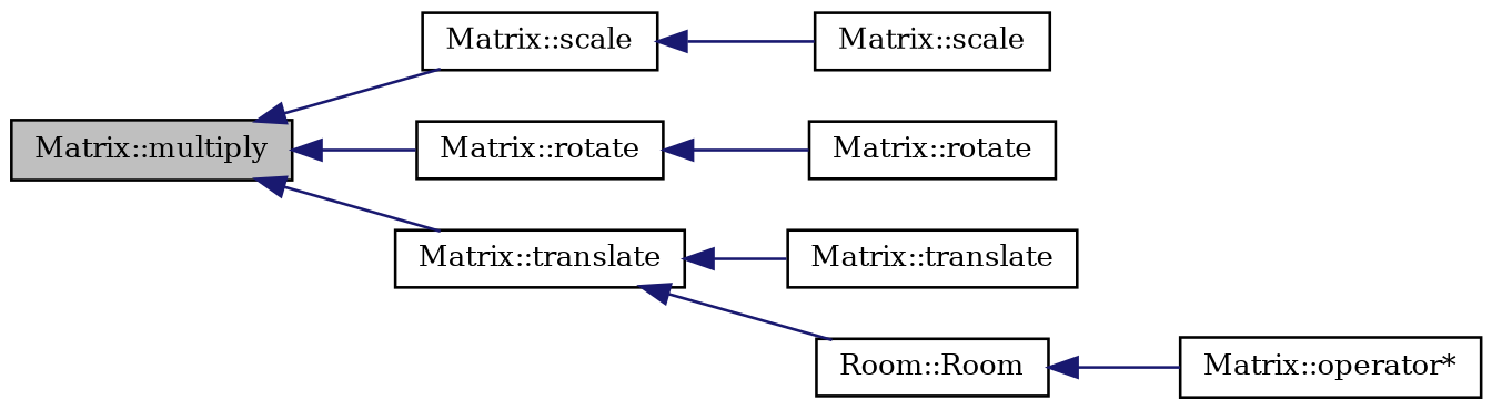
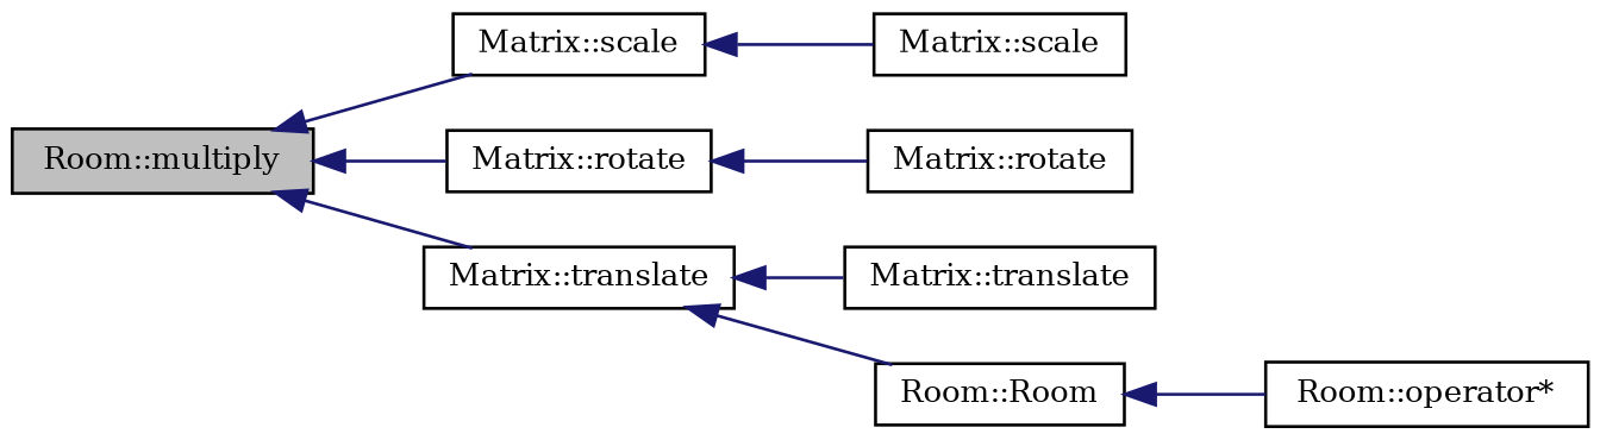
  digraph {
    fontname="DejaVu Serif"
    rankdir=LR
    node [color=black fillcolor=white fontname="DejaVu Serif" fontsize=10 shape=record style=filled]
    edge [color=midnightblue dir=back fontname="DejaVu Serif" fontsize=10 labelfontname=Helvetica labelfontsize=10 style=solid]
-   n1 [fillcolor=grey75 fontcolor=black height=0.2 label="Matrix::multiply" width=0.4]
+   n1 [fillcolor=grey75 fontcolor=black height=0.2 label="Room::multiply" width=0.4]
    n2 [height=0.2 label="Matrix::scale" width=0.4]
    n3 [height=0.2 label="Matrix::rotate" width=0.4]
    n4 [height=0.2 label="Matrix::translate" width=0.4]
-   n5 [height=0.2 label="Matrix::operator*" width=0.4]
+   n5 [height=0.2 label="Room::operator*" width=0.4]
    n6 [height=0.2 label="Matrix::scale" width=0.4]
    n7 [height=0.2 label="Matrix::rotate" width=0.4]
    n8 [height=0.2 label="Matrix::translate" width=0.4]
    n9 [height=0.2 label="Room::Room" width=0.4]
    n1 -> n2
    n1 -> n3
    n1 -> n4
    n2 -> n6
    n3 -> n7
    n4 -> n8
    n4 -> n9
    n9 -> n5
  }
